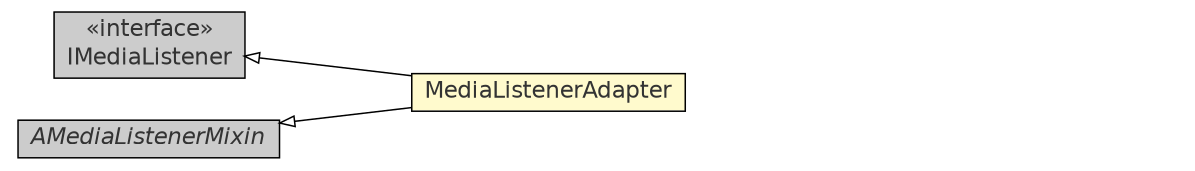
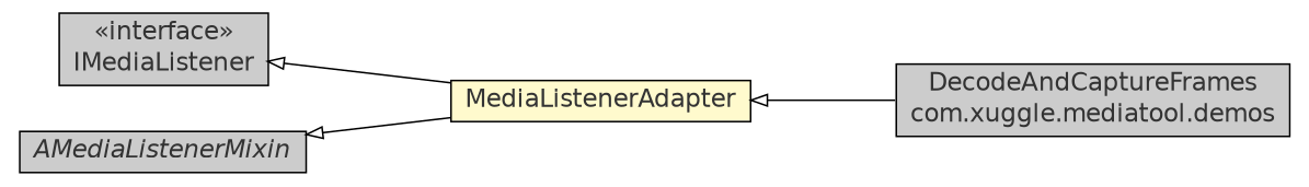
  digraph {
    rankdir=LR
    ranksep=1
    node [fontcolor=grey20 fontname=Helvetica fontsize=15.0 shape=plaintext]
    edge [arrowtail=empty dir=back fontname=Helvetica fontsize=10 headport=p labelfontname=Helvetica labelfontsize=10 style=solid tailport=p]
    n1 [label=<<table border="0" cellborder="1" cellspacing="0" cellpadding="2" port="p" bgcolor="lemonChiffon" href="./MediaListenerAdapter.html"> 		<tr><td><table border="0" cellspacing="0" cellpadding="1"> 			<tr><td> MediaListenerAdapter </td></tr> 		</table></td></tr> 		</table>>]
+   n2 [label=<<table border="0" cellborder="1" cellspacing="0" cellpadding="2" port="p" bgcolor="grey80" href="./demos/DecodeAndCaptureFrames.html"> 		<tr><td><table border="0" cellspacing="0" cellpadding="1"> 			<tr><td> DecodeAndCaptureFrames </td></tr> 			<tr><td> com.xuggle.mediatool.demos </td></tr> 		</table></td></tr> 		</table>>]
    n3 [label=<<table border="0" cellborder="1" cellspacing="0" cellpadding="2" port="p" bgcolor="grey80" href="./IMediaListener.html"> 		<tr><td><table border="0" cellspacing="0" cellpadding="1"> 			<tr><td> &laquo;interface&raquo; </td></tr> 			<tr><td> IMediaListener </td></tr> 		</table></td></tr> 		</table>>]
    n4 [label=<<table border="0" cellborder="1" cellspacing="0" cellpadding="2" port="p" bgcolor="grey80" href="./AMediaListenerMixin.html"> 		<tr><td><table border="0" cellspacing="0" cellpadding="1"> 			<tr><td><font face="Helvetica-Oblique"> AMediaListenerMixin </font></td></tr> 		</table></td></tr> 		</table>>]
+   n1 -> n2
    n3 -> n1
    n4 -> n1
  }
